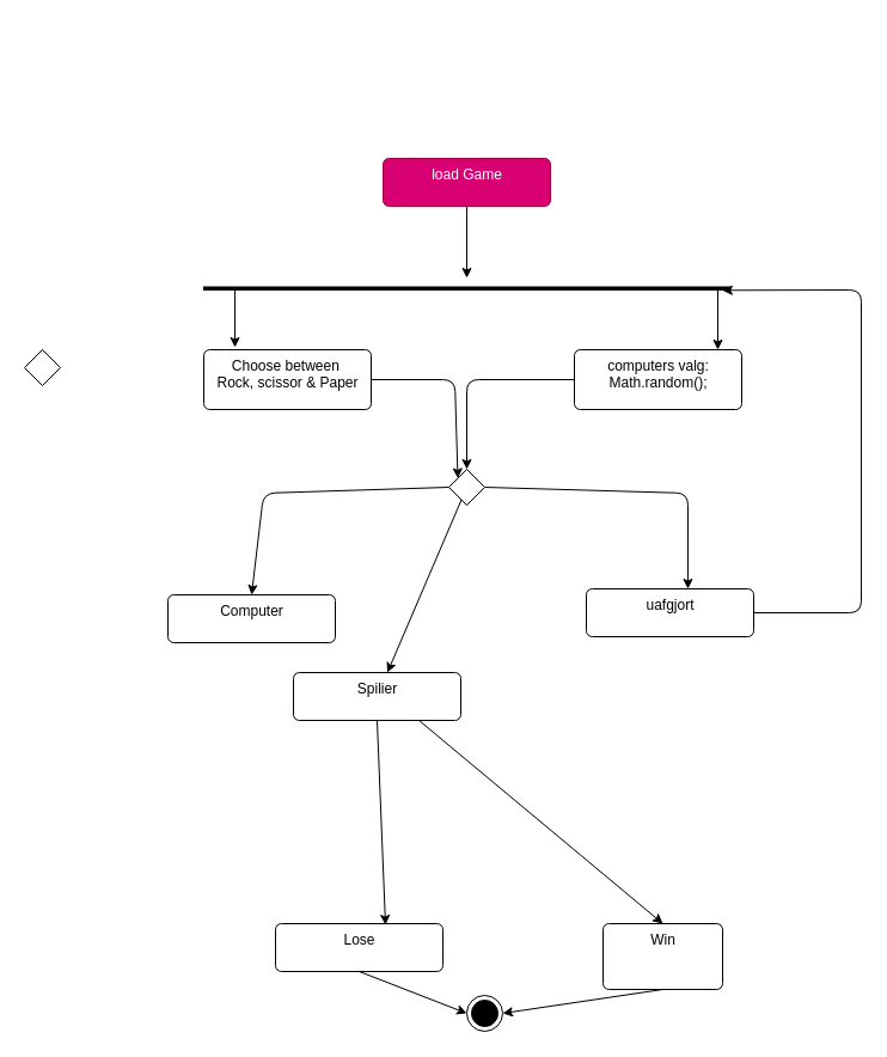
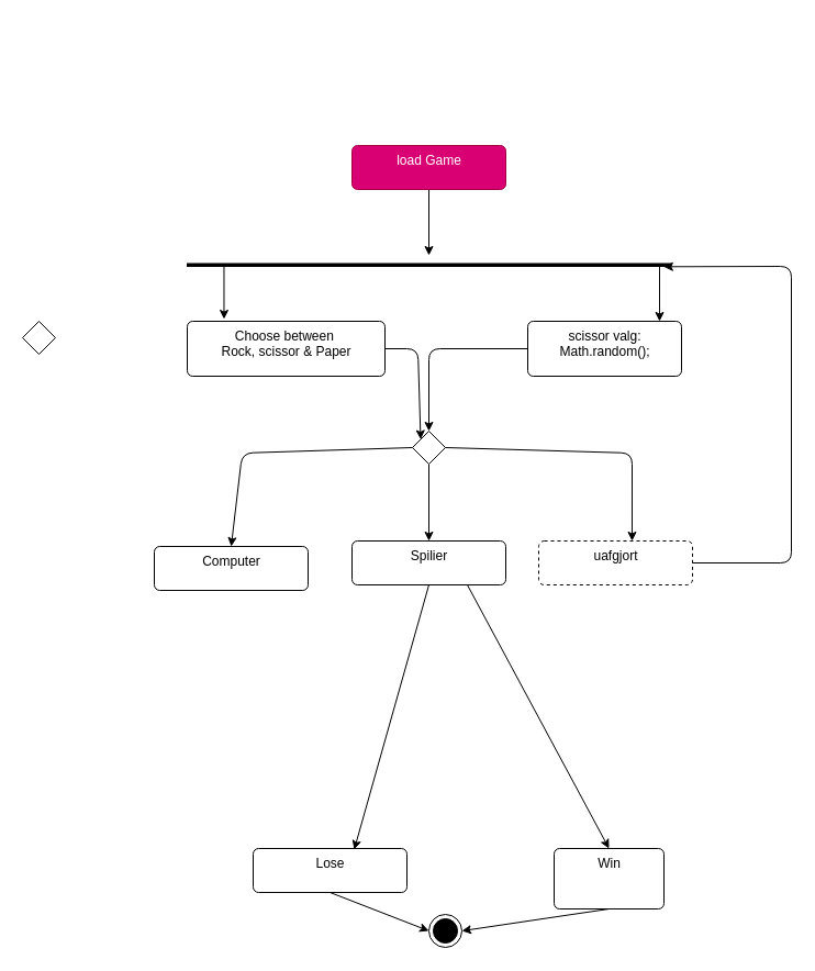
  <mxCell id="0" />
  <mxCell id="1" parent="0" />
  <mxCell id="2" value="" style="ellipse;html=1;shape=endState;fillColor=strokeColor;" vertex="1" parent="1"><mxGeometry x="390" y="832" width="30" height="30" as="geometry" /></mxCell>
  <mxCell id="3" style="edgeStyle=none;html=1;exitX=0.5;exitY=1;exitDx=0;exitDy=0;" edge="1" parent="1" source="4"><mxGeometry relative="1" as="geometry"><mxPoint x="390" y="232" as="targetPoint" /></mxGeometry></mxCell>
  <mxCell id="4" value="load Game" style="html=1;align=center;verticalAlign=top;rounded=1;absoluteArcSize=1;arcSize=10;dashed=0;fillColor=#d80073;fontColor=#ffffff;strokeColor=#A50040;" vertex="1" parent="1"><mxGeometry x="320" y="132" width="140" height="40" as="geometry" /></mxCell>
  <mxCell id="5" style="edgeStyle=none;html=1;entryX=1.133;entryY=0.014;entryDx=0;entryDy=0;entryPerimeter=0;labelBackgroundColor=#99004D;" edge="1" parent="1" source="6" target="26"><mxGeometry relative="1" as="geometry"><Array as="points"><mxPoint x="720" y="512" /><mxPoint x="720" y="242" /></Array></mxGeometry></mxCell>
- <mxCell id="6" value="uafgjort" style="html=1;align=center;verticalAlign=top;rounded=1;absoluteArcSize=1;arcSize=10;dashed=0;" vertex="1" parent="1"><mxGeometry x="490" y="492" width="140" height="40" as="geometry" /></mxCell>
+ <mxCell id="6" value="uafgjort" style="html=1;align=center;verticalAlign=top;rounded=1;absoluteArcSize=1;arcSize=10;dashed=1;" vertex="1" parent="1"><mxGeometry x="490" y="492" width="140" height="40" as="geometry" /></mxCell>
  <mxCell id="7" style="edgeStyle=none;html=1;exitX=0.5;exitY=1;exitDx=0;exitDy=0;entryX=0;entryY=0.5;entryDx=0;entryDy=0;" edge="1" parent="1" source="8" target="2"><mxGeometry relative="1" as="geometry" /></mxCell>
  <mxCell id="8" value="Lose" style="html=1;align=center;verticalAlign=top;rounded=1;absoluteArcSize=1;arcSize=10;dashed=0;" vertex="1" parent="1"><mxGeometry x="230" y="772" width="140" height="40" as="geometry" /></mxCell>
  <mxCell id="9" style="edgeStyle=none;html=1;exitX=0.5;exitY=1;exitDx=0;exitDy=0;entryX=1;entryY=0.5;entryDx=0;entryDy=0;" edge="1" parent="1" source="10" target="2"><mxGeometry relative="1" as="geometry" /></mxCell>
  <mxCell id="10" value="Win" style="html=1;align=center;verticalAlign=top;rounded=1;absoluteArcSize=1;arcSize=10;dashed=0;" vertex="1" parent="1"><mxGeometry x="504" y="772" width="100" height="55" as="geometry" /></mxCell>
  <mxCell id="11" style="edgeStyle=none;html=1;exitX=1;exitY=0.5;exitDx=0;exitDy=0;entryX=0;entryY=0;entryDx=0;entryDy=0;labelBackgroundColor=#99004D;" edge="1" parent="1" source="12" target="18"><mxGeometry relative="1" as="geometry"><Array as="points"><mxPoint x="380" y="317" /></Array></mxGeometry></mxCell>
- <mxCell id="12" value="Choose between&amp;nbsp;&lt;br&gt;Rock, scissor &amp;amp; Paper" style="html=1;align=center;verticalAlign=top;rounded=1;absoluteArcSize=1;arcSize=10;dashed=0;" vertex="1" parent="1"><mxGeometry x="170" y="292" width="140" height="50" as="geometry" /></mxCell>
+ <mxCell id="12" value="Choose between&amp;nbsp;&lt;br&gt;Rock, scissor &amp;amp; Paper" style="html=1;align=center;verticalAlign=top;rounded=1;absoluteArcSize=1;arcSize=10;dashed=0;" vertex="1" parent="1"><mxGeometry x="170" y="292" width="180" height="50" as="geometry" /></mxCell>
  <mxCell id="13" value="" style="rhombus;" vertex="1" parent="1"><mxGeometry x="20" y="292" width="30" height="30" as="geometry" /></mxCell>
  <mxCell id="14" value="Computer" style="html=1;align=center;verticalAlign=top;rounded=1;absoluteArcSize=1;arcSize=10;dashed=0;" vertex="1" parent="1"><mxGeometry x="140" y="497" width="140" height="40" as="geometry" /></mxCell>
  <mxCell id="15" style="edgeStyle=none;html=1;exitX=0;exitY=0.5;exitDx=0;exitDy=0;entryX=0.5;entryY=0;entryDx=0;entryDy=0;labelBackgroundColor=#99004D;" edge="1" parent="1" source="18" target="14"><mxGeometry relative="1" as="geometry"><Array as="points"><mxPoint x="220" y="412" /></Array></mxGeometry></mxCell>
  <mxCell id="16" style="edgeStyle=none;html=1;exitX=1;exitY=0.5;exitDx=0;exitDy=0;entryX=0.607;entryY=0;entryDx=0;entryDy=0;entryPerimeter=0;labelBackgroundColor=#99004D;" edge="1" parent="1" source="18" target="6"><mxGeometry relative="1" as="geometry"><Array as="points"><mxPoint x="575" y="412" /></Array></mxGeometry></mxCell>
  <mxCell id="17" style="edgeStyle=none;html=1;labelBackgroundColor=#99004D;" edge="1" parent="1" source="18" target="21"><mxGeometry relative="1" as="geometry" /></mxCell>
  <mxCell id="18" value="" style="rhombus;" vertex="1" parent="1"><mxGeometry x="375" y="392" width="30" height="30" as="geometry" /></mxCell>
  <mxCell id="19" style="edgeStyle=none;html=1;exitX=0.5;exitY=1;exitDx=0;exitDy=0;entryX=0.657;entryY=0.025;entryDx=0;entryDy=0;entryPerimeter=0;labelBackgroundColor=#99004D;" edge="1" parent="1" source="21" target="8"><mxGeometry relative="1" as="geometry" /></mxCell>
  <mxCell id="20" style="edgeStyle=none;html=1;exitX=0.75;exitY=1;exitDx=0;exitDy=0;entryX=0.5;entryY=0;entryDx=0;entryDy=0;labelBackgroundColor=#99004D;" edge="1" parent="1" source="21" target="10"><mxGeometry relative="1" as="geometry" /></mxCell>
- <mxCell id="21" value="Spilier" style="html=1;align=center;verticalAlign=top;rounded=1;absoluteArcSize=1;arcSize=10;dashed=0;" vertex="1" parent="1"><mxGeometry x="245" y="562" width="140" height="40" as="geometry" /></mxCell>
+ <mxCell id="21" value="Spilier" style="html=1;align=center;verticalAlign=top;rounded=1;absoluteArcSize=1;arcSize=10;dashed=0;" vertex="1" parent="1"><mxGeometry x="320" y="492" width="140" height="40" as="geometry" /></mxCell>
  <mxCell id="22" style="edgeStyle=none;html=1;entryX=0.5;entryY=0;entryDx=0;entryDy=0;labelBackgroundColor=#99004D;" edge="1" parent="1" source="23" target="18"><mxGeometry relative="1" as="geometry"><Array as="points"><mxPoint x="390" y="317" /></Array></mxGeometry></mxCell>
- <mxCell id="23" value="computers valg:&lt;br&gt;Math.random();" style="html=1;align=center;verticalAlign=top;rounded=1;absoluteArcSize=1;arcSize=10;dashed=0;" vertex="1" parent="1"><mxGeometry x="480" y="292" width="140" height="50" as="geometry" /></mxCell>
+ <mxCell id="23" value="scissor valg:&lt;br&gt;Math.random();" style="html=1;align=center;verticalAlign=top;rounded=1;absoluteArcSize=1;arcSize=10;dashed=0;" vertex="1" parent="1"><mxGeometry x="480" y="292" width="140" height="50" as="geometry" /></mxCell>
  <mxCell id="24" style="edgeStyle=none;html=1;labelBackgroundColor=#99004D;entryX=0.186;entryY=-0.04;entryDx=0;entryDy=0;entryPerimeter=0;" edge="1" parent="1" source="26" target="12"><mxGeometry relative="1" as="geometry"><mxPoint x="140" y="242" as="targetPoint" /></mxGeometry></mxCell>
  <mxCell id="25" style="edgeStyle=none;html=1;labelBackgroundColor=#99004D;" edge="1" parent="1" source="26"><mxGeometry relative="1" as="geometry"><mxPoint x="600" y="292" as="targetPoint" /></mxGeometry></mxCell>
  <mxCell id="26" value="" style="html=1;points=[];perimeter=orthogonalPerimeter;fillColor=strokeColor;labelBackgroundColor=#99004D;rotation=90;" vertex="1" parent="1"><mxGeometry x="388.75" y="20.75" width="2.5" height="440" as="geometry" /></mxCell>
